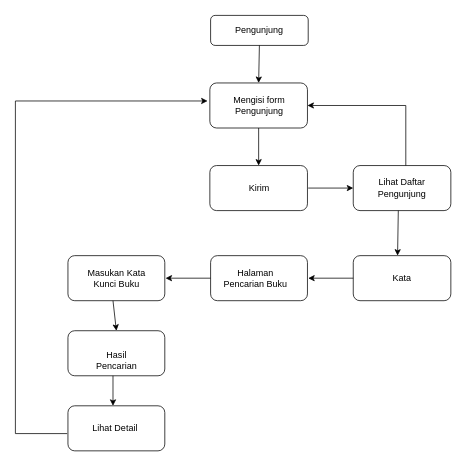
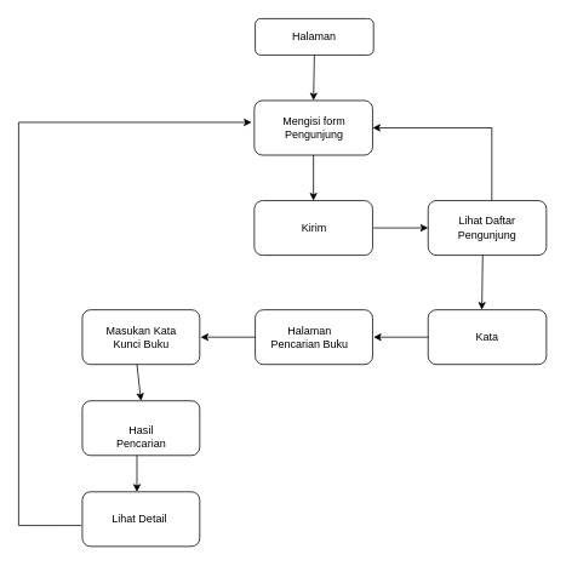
  <mxCell id="0" />
  <mxCell id="1" parent="0" />
  <mxCell id="2" value="" style="rounded=1;whiteSpace=wrap;html=1;" vertex="1" parent="1"><mxGeometry x="280" y="20" width="130" height="40" as="geometry" /></mxCell>
- <mxCell id="3" value="Pengunjung" style="text;html=1;strokeColor=none;fillColor=none;align=center;verticalAlign=middle;whiteSpace=wrap;rounded=0;" vertex="1" parent="1"><mxGeometry x="300" y="25" width="90" height="30" as="geometry" /></mxCell>
+ <mxCell id="3" value="Halaman" style="text;html=1;strokeColor=none;fillColor=none;align=center;verticalAlign=middle;whiteSpace=wrap;rounded=0;" vertex="1" parent="1"><mxGeometry x="300" y="25" width="90" height="30" as="geometry" /></mxCell>
  <mxCell id="4" value="" style="rounded=1;whiteSpace=wrap;html=1;" vertex="1" parent="1"><mxGeometry x="279" y="110" width="130" height="60" as="geometry" /></mxCell>
  <mxCell id="5" value="Mengisi form Pengunjung" style="text;html=1;strokeColor=none;fillColor=none;align=center;verticalAlign=middle;whiteSpace=wrap;rounded=0;" vertex="1" parent="1"><mxGeometry x="295" y="125" width="100" height="30" as="geometry" /></mxCell>
  <mxCell id="6" value="" style="rounded=1;whiteSpace=wrap;html=1;" vertex="1" parent="1"><mxGeometry x="279" y="220" width="130" height="60" as="geometry" /></mxCell>
  <mxCell id="7" value="" style="rounded=1;whiteSpace=wrap;html=1;" vertex="1" parent="1"><mxGeometry x="470" y="220" width="130" height="60" as="geometry" /></mxCell>
  <mxCell id="8" value="Lihat Daftar Pengunjung" style="text;html=1;strokeColor=none;fillColor=none;align=center;verticalAlign=middle;whiteSpace=wrap;rounded=0;" vertex="1" parent="1"><mxGeometry x="480" y="235" width="110" height="30" as="geometry" /></mxCell>
  <mxCell id="9" value="Kirim" style="text;html=1;strokeColor=none;fillColor=none;align=center;verticalAlign=middle;whiteSpace=wrap;rounded=0;" vertex="1" parent="1"><mxGeometry x="315" y="235" width="60" height="30" as="geometry" /></mxCell>
  <mxCell id="10" value="" style="endArrow=classic;html=1;rounded=0;exitX=0.5;exitY=1;exitDx=0;exitDy=0;entryX=0.5;entryY=0;entryDx=0;entryDy=0;" edge="1" parent="1" source="4" target="6"><mxGeometry width="50" height="50" relative="1" as="geometry"><mxPoint x="320" y="400" as="sourcePoint" /><mxPoint x="370" y="350" as="targetPoint" /></mxGeometry></mxCell>
  <mxCell id="11" value="" style="endArrow=classic;html=1;rounded=0;exitX=0.5;exitY=1;exitDx=0;exitDy=0;" edge="1" parent="1" source="2"><mxGeometry width="50" height="50" relative="1" as="geometry"><mxPoint x="340" y="60" as="sourcePoint" /><mxPoint x="344" y="110" as="targetPoint" /></mxGeometry></mxCell>
  <mxCell id="12" value="" style="endArrow=classic;html=1;rounded=0;entryX=0;entryY=0.5;entryDx=0;entryDy=0;" edge="1" parent="1" target="7"><mxGeometry width="50" height="50" relative="1" as="geometry"><mxPoint x="410" y="250" as="sourcePoint" /><mxPoint x="460" y="200" as="targetPoint" /></mxGeometry></mxCell>
  <mxCell id="13" value="" style="rounded=1;whiteSpace=wrap;html=1;" vertex="1" parent="1"><mxGeometry x="470" y="340" width="130" height="60" as="geometry" /></mxCell>
  <mxCell id="14" value="Kata" style="text;html=1;strokeColor=none;fillColor=none;align=center;verticalAlign=middle;whiteSpace=wrap;rounded=0;" vertex="1" parent="1"><mxGeometry x="505" y="355" width="60" height="30" as="geometry" /></mxCell>
  <mxCell id="15" value="" style="endArrow=classic;html=1;rounded=0;entryX=0.454;entryY=0;entryDx=0;entryDy=0;entryPerimeter=0;" edge="1" parent="1" target="13"><mxGeometry width="50" height="50" relative="1" as="geometry"><mxPoint x="530" y="280" as="sourcePoint" /><mxPoint x="580" y="230" as="targetPoint" /></mxGeometry></mxCell>
  <mxCell id="16" value="" style="endArrow=classic;html=1;rounded=0;entryX=1;entryY=0.5;entryDx=0;entryDy=0;" edge="1" parent="1" target="4"><mxGeometry width="50" height="50" relative="1" as="geometry"><mxPoint x="540" y="220" as="sourcePoint" /><mxPoint x="590" y="170" as="targetPoint" /><Array as="points"><mxPoint x="540" y="140" /></Array></mxGeometry></mxCell>
  <mxCell id="17" value="" style="rounded=1;whiteSpace=wrap;html=1;" vertex="1" parent="1"><mxGeometry x="280" y="340" width="129" height="60" as="geometry" /></mxCell>
  <mxCell id="18" value="Halaman Pencarian Buku" style="text;html=1;strokeColor=none;fillColor=none;align=center;verticalAlign=middle;whiteSpace=wrap;rounded=0;" vertex="1" parent="1"><mxGeometry x="295" y="355" width="90" height="30" as="geometry" /></mxCell>
  <mxCell id="19" value="" style="endArrow=classic;html=1;rounded=0;" edge="1" parent="1"><mxGeometry width="50" height="50" relative="1" as="geometry"><mxPoint x="470" y="370" as="sourcePoint" /><mxPoint x="410" y="370" as="targetPoint" /></mxGeometry></mxCell>
  <mxCell id="20" value="" style="rounded=1;whiteSpace=wrap;html=1;" vertex="1" parent="1"><mxGeometry x="90" y="340" width="129" height="60" as="geometry" /></mxCell>
  <mxCell id="21" value="Masukan Kata Kunci Buku" style="text;html=1;strokeColor=none;fillColor=none;align=center;verticalAlign=middle;whiteSpace=wrap;rounded=0;" vertex="1" parent="1"><mxGeometry x="99.5" y="355" width="110" height="30" as="geometry" /></mxCell>
  <mxCell id="22" value="" style="rounded=1;whiteSpace=wrap;html=1;" vertex="1" parent="1"><mxGeometry x="90" y="440" width="129" height="60" as="geometry" /></mxCell>
  <mxCell id="23" value="Hasil Pencarian" style="text;html=1;strokeColor=none;fillColor=none;align=center;verticalAlign=middle;whiteSpace=wrap;rounded=0;" vertex="1" parent="1"><mxGeometry x="114.5" y="465" width="80" height="30" as="geometry" /></mxCell>
  <mxCell id="24" value="" style="rounded=1;whiteSpace=wrap;html=1;" vertex="1" parent="1"><mxGeometry x="90" y="540" width="129" height="60" as="geometry" /></mxCell>
  <mxCell id="25" value="Lihat Detail" style="text;html=1;strokeColor=none;fillColor=none;align=center;verticalAlign=middle;whiteSpace=wrap;rounded=0;" vertex="1" parent="1"><mxGeometry x="114.5" y="555" width="75.5" height="30" as="geometry" /></mxCell>
  <mxCell id="26" value="" style="endArrow=classic;html=1;rounded=0;" edge="1" parent="1"><mxGeometry width="50" height="50" relative="1" as="geometry"><mxPoint x="280" y="370" as="sourcePoint" /><mxPoint x="220" y="370" as="targetPoint" /></mxGeometry></mxCell>
  <mxCell id="27" value="" style="endArrow=classic;html=1;rounded=0;" edge="1" parent="1"><mxGeometry width="50" height="50" relative="1" as="geometry"><mxPoint x="150" y="500" as="sourcePoint" /><mxPoint x="150" y="540" as="targetPoint" /></mxGeometry></mxCell>
  <mxCell id="28" value="" style="endArrow=classic;html=1;rounded=0;entryX=0.5;entryY=0;entryDx=0;entryDy=0;" edge="1" parent="1" target="22"><mxGeometry width="50" height="50" relative="1" as="geometry"><mxPoint x="150" y="400" as="sourcePoint" /><mxPoint x="200" y="350" as="targetPoint" /></mxGeometry></mxCell>
  <mxCell id="29" value="" style="endArrow=classic;html=1;rounded=0;exitX=-0.008;exitY=0.617;exitDx=0;exitDy=0;exitPerimeter=0;entryX=-0.023;entryY=0.4;entryDx=0;entryDy=0;entryPerimeter=0;" edge="1" parent="1" source="24" target="4"><mxGeometry width="50" height="50" relative="1" as="geometry"><mxPoint x="320" y="500" as="sourcePoint" /><mxPoint x="370" y="450" as="targetPoint" /><Array as="points"><mxPoint x="20" y="577" /><mxPoint x="20" y="134" /></Array></mxGeometry></mxCell>
